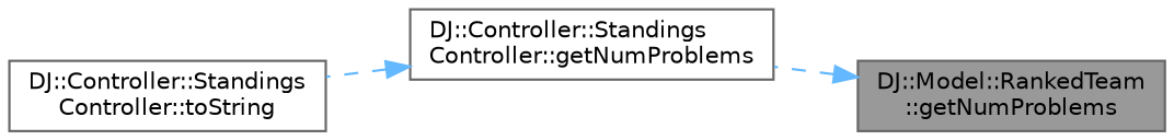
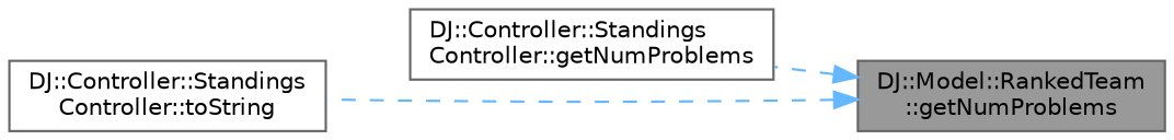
  digraph {
    rankdir=RL
    node [color=grey40 fillcolor=white fontname=Helvetica fontsize=10 shape=box style=filled]
    edge [color=steelblue1 dir=back fontname=Helvetica fontsize=10 labelfontname=Helvetica labelfontsize=10 style=dashed]
    n1 [color=gray40 fillcolor=grey60 fontcolor=black height=0.2 label="DJ::Model::RankedTeam\l::getNumProblems" width=0.4]
    n2 [height=0.2 label="DJ::Controller::Standings\lController::getNumProblems" width=0.4]
    n3 [height=0.2 label="DJ::Controller::Standings\lController::toString" width=0.4]
    n1 -> n2
-   n2 -> n3
+   n1 -> n3
  }
